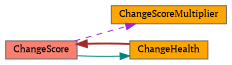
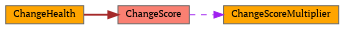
  digraph {
    fontname="PT Serif"
    rankdir=LR
    node [color=grey40 fillcolor=orange fontname="PT Serif" fontsize=10 shape=box style=filled]
    edge [fontname="PT Serif" fontsize=10 labelfontname=Helvetica labelfontsize=10]
    n1 [color=gray40 fontcolor=black height=0.2 label=ChangeScoreMultiplier width=0.4]
    n2 [fillcolor=salmon height=0.2 label=ChangeScore width=0.4]
    n3 [height=0.2 label=ChangeHealth width=0.4]
    n2 -> n1 [color=purple style=dashed]
-   n2 -> n3 [color=teal style=solid]
    n3 -> n2 [color=brown style=bold]
  }
